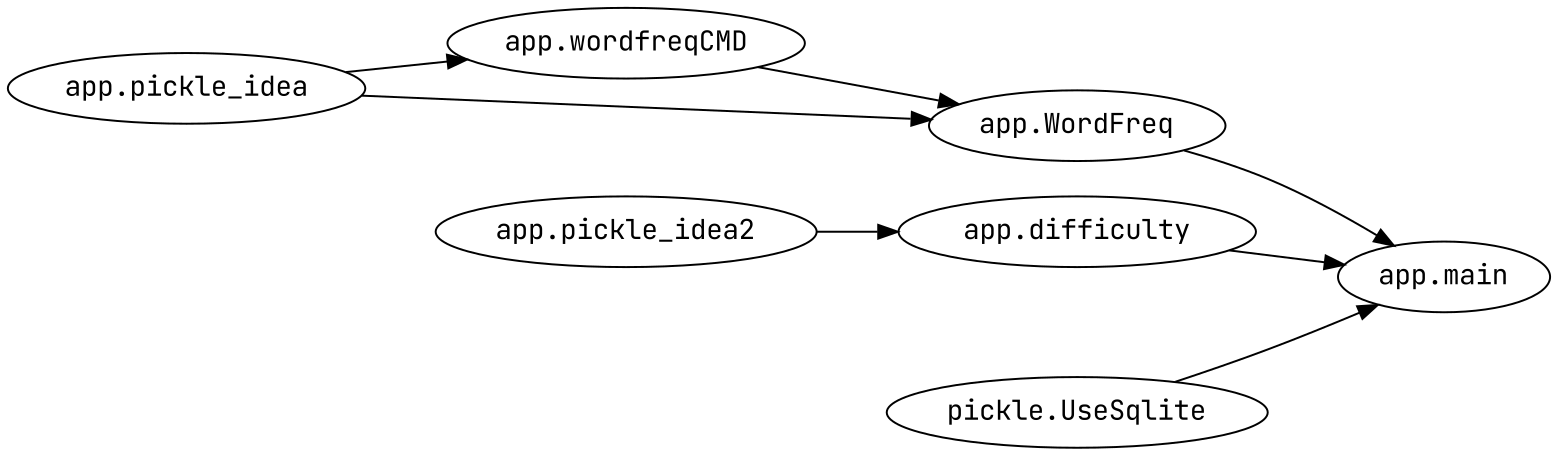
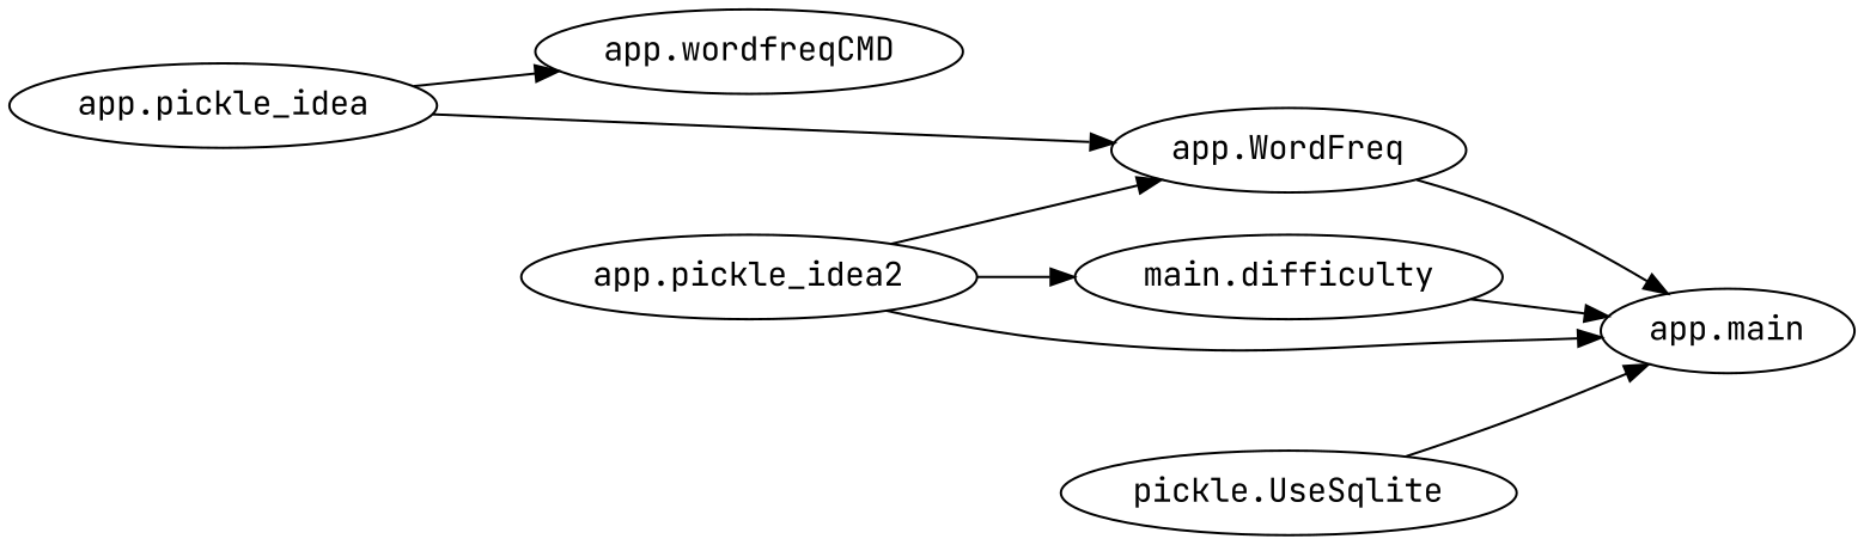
  strict digraph {
    clusterrank=local
    fontname="JetBrains Mono"
    fontsize=16
    rankdir=LR
    node [fontname="JetBrains Mono" fontsize=14 shape=ellipse]
    edge [fontname="JetBrains Mono"]
    "app.wordfreqCMD"
    "app.WordFreq"
-   "app.difficulty"
+   "app.difficulty" [label="main.difficulty"]
    "app.main"
    n5 [label="pickle.UseSqlite"]
    "app.pickle_idea"
    "app.pickle_idea2"
-   "app.wordfreqCMD" -> "app.WordFreq"
+   "app.pickle_idea2" -> "app.WordFreq"
    "app.WordFreq" -> "app.main"
    "app.difficulty" -> "app.main"
    n5 -> "app.main"
    "app.pickle_idea" -> "app.wordfreqCMD"
    "app.pickle_idea" -> "app.WordFreq"
    "app.pickle_idea2" -> "app.difficulty"
+   "app.pickle_idea2" -> "app.main"
  }
